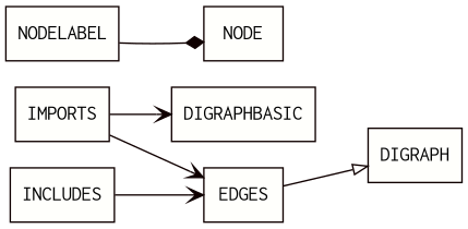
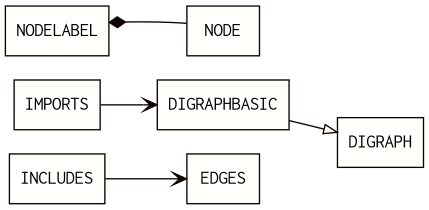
  digraph {
    rankdir=LR
    node [color="#0f0000" fillcolor="#fffffc" fontname=Courier shape=record style=filled]
    edge [arrowhead=open color="#0f0000" fontcolor="#007f00" fontname=Courier]
    DIGRAPHBASIC
    "DIGRAPH"
    IMPORTS
    EDGES
    INCLUDES
    NODELABEL
    "NODE"
-   EDGES -> "DIGRAPH" [arrowhead=empty]
+   DIGRAPHBASIC -> "DIGRAPH" [arrowhead=empty]
    IMPORTS -> DIGRAPHBASIC
-   IMPORTS -> EDGES
    INCLUDES -> EDGES
-   NODELABEL -> "NODE" [arrowhead=diamond]
+   "NODE" -> NODELABEL [arrowhead=diamond]
  }
